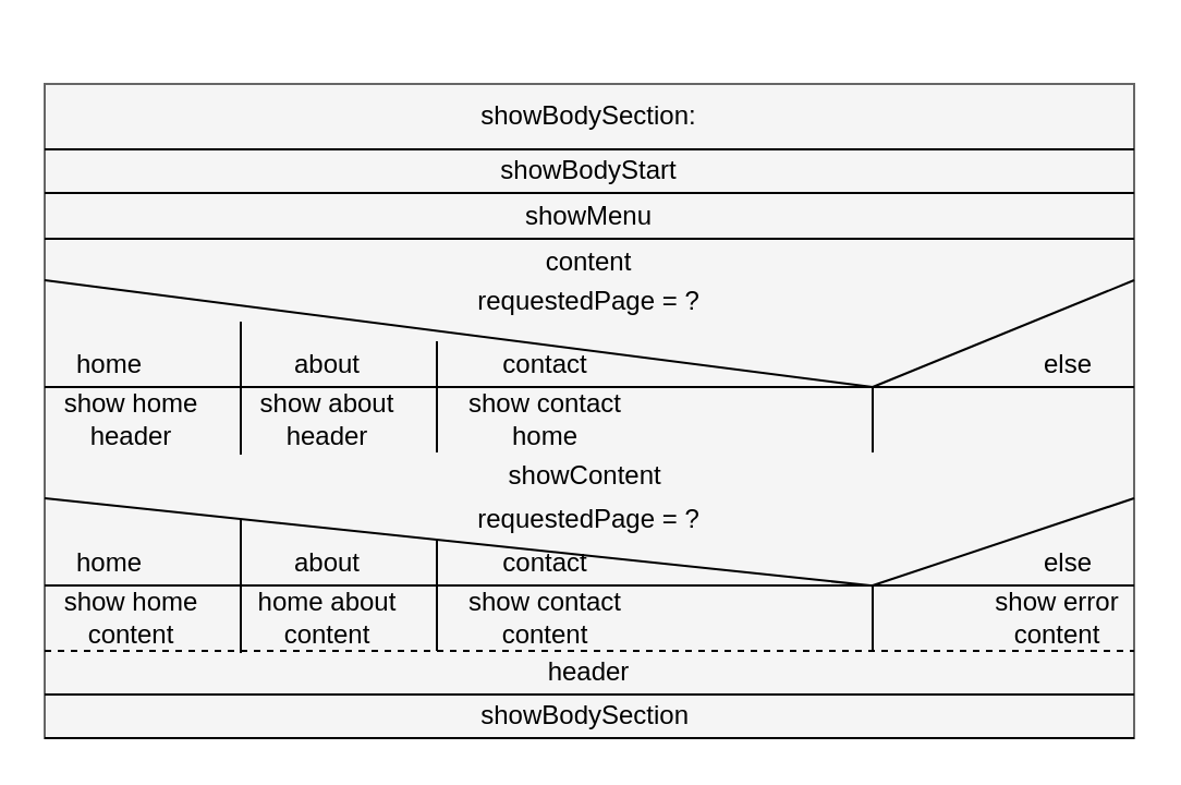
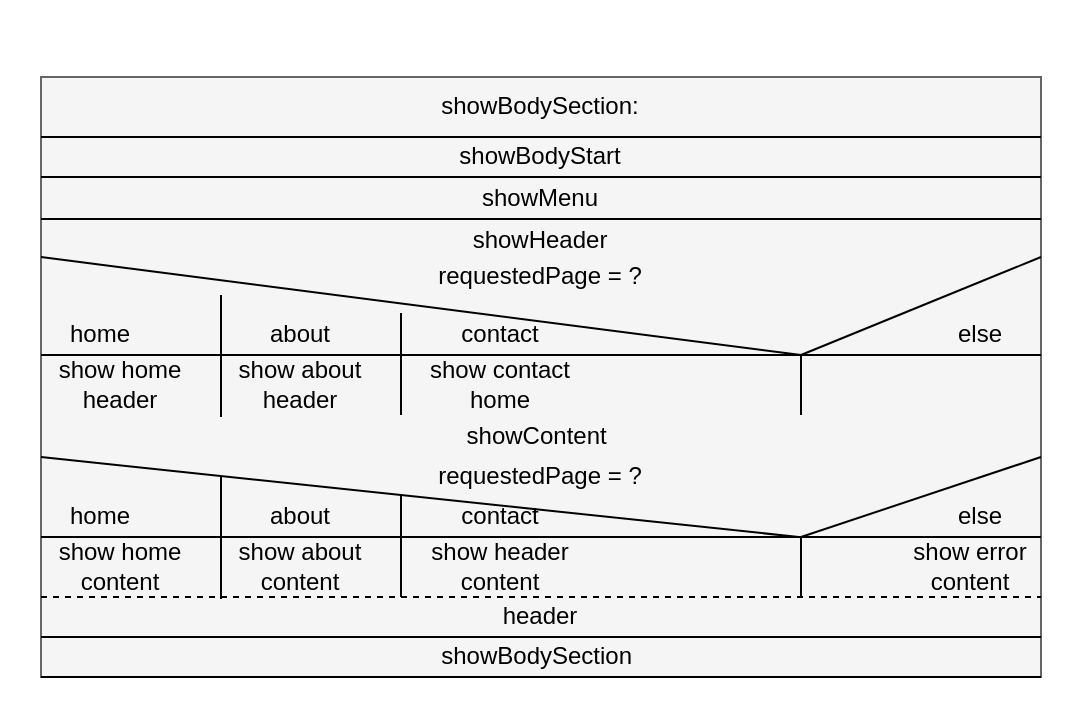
  <mxCell id="0" />
  <mxCell id="1" parent="0" />
  <mxCell id="2" style="edgeStyle=none;html=1;exitX=0;exitY=0;exitDx=0;exitDy=0;entryX=0.781;entryY=1.017;entryDx=0;entryDy=0;entryPerimeter=0;strokeColor=#000000;fontColor=#000000;endArrow=none;endFill=0;" parent="1" edge="1"><mxGeometry relative="1" as="geometry"><mxPoint x="410.5" y="20.38" as="targetPoint" /></mxGeometry></mxCell>
  <mxCell id="3" value="" style="whiteSpace=wrap;html=1;fontColor=#333333;fillColor=#f5f5f5;strokeColor=#666666;" parent="1" vertex="1"><mxGeometry x="20" y="38" width="500" height="300" as="geometry" /></mxCell>
  <mxCell id="4" value="&lt;font color=&quot;#000000&quot;&gt;showBodySection:&lt;/font&gt;" style="text;strokeColor=none;align=center;fillColor=none;html=1;verticalAlign=middle;whiteSpace=wrap;rounded=0;" parent="1" vertex="1"><mxGeometry x="20" y="38" width="500" height="30" as="geometry" /></mxCell>
  <mxCell id="5" style="edgeStyle=none;html=1;exitX=0;exitY=0;exitDx=0;exitDy=0;strokeColor=#000000;fontColor=#000000;endArrow=none;endFill=0;" parent="1" source="7" edge="1"><mxGeometry relative="1" as="geometry"><mxPoint x="400" y="177" as="targetPoint" /></mxGeometry></mxCell>
  <mxCell id="6" style="edgeStyle=none;html=1;exitX=1;exitY=0;exitDx=0;exitDy=0;strokeColor=#000000;fontColor=#000000;endArrow=none;endFill=0;" parent="1" source="7" edge="1"><mxGeometry relative="1" as="geometry"><mxPoint x="400" y="177" as="targetPoint" /></mxGeometry></mxCell>
  <mxCell id="7" value="&lt;font color=&quot;#000000&quot;&gt;requestedPage = ?&lt;/font&gt;" style="text;strokeColor=none;align=center;fillColor=none;html=1;verticalAlign=middle;whiteSpace=wrap;rounded=0;" parent="1" vertex="1"><mxGeometry x="20" y="128" width="500" height="20" as="geometry" /></mxCell>
  <mxCell id="8" value="home" style="text;strokeColor=none;align=center;fillColor=none;html=1;verticalAlign=middle;whiteSpace=wrap;rounded=0;fontColor=#000000;" parent="1" vertex="1"><mxGeometry x="20" y="157" width="60" height="20" as="geometry" /></mxCell>
  <mxCell id="9" style="edgeStyle=none;html=1;exitX=1;exitY=1;exitDx=0;exitDy=0;entryX=0;entryY=1;entryDx=0;entryDy=0;strokeColor=#000000;fontColor=#000000;endArrow=none;endFill=0;" parent="1" source="10" target="8" edge="1"><mxGeometry relative="1" as="geometry" /></mxCell>
  <mxCell id="10" value="else" style="text;strokeColor=none;align=center;fillColor=none;html=1;verticalAlign=middle;whiteSpace=wrap;rounded=0;fontColor=#000000;" parent="1" vertex="1"><mxGeometry x="460" y="157" width="60" height="20" as="geometry" /></mxCell>
  <mxCell id="11" value="contact" style="text;strokeColor=none;align=center;fillColor=none;html=1;verticalAlign=middle;whiteSpace=wrap;rounded=0;fontColor=#000000;" parent="1" vertex="1"><mxGeometry x="220" y="157" width="60" height="20" as="geometry" /></mxCell>
  <mxCell id="12" value="about" style="text;strokeColor=none;align=center;fillColor=none;html=1;verticalAlign=middle;whiteSpace=wrap;rounded=0;fontColor=#000000;" parent="1" vertex="1"><mxGeometry x="120" y="157" width="60" height="20" as="geometry" /></mxCell>
  <mxCell id="13" value="&lt;font color=&quot;#000000&quot;&gt;showBodyStart&lt;/font&gt;" style="text;strokeColor=none;align=center;fillColor=none;html=1;verticalAlign=middle;whiteSpace=wrap;rounded=0;" parent="1" vertex="1"><mxGeometry x="20" y="68" width="500" height="20" as="geometry" /></mxCell>
- <mxCell id="14" value="&lt;font color=&quot;#000000&quot;&gt;content&lt;/font&gt;" style="text;strokeColor=none;align=center;fillColor=none;html=1;verticalAlign=middle;whiteSpace=wrap;rounded=0;" parent="1" vertex="1"><mxGeometry x="20" y="110" width="500" height="20" as="geometry" /></mxCell>
+ <mxCell id="14" value="&lt;font color=&quot;#000000&quot;&gt;showHeader&lt;/font&gt;" style="text;strokeColor=none;align=center;fillColor=none;html=1;verticalAlign=middle;whiteSpace=wrap;rounded=0;" parent="1" vertex="1"><mxGeometry x="20" y="110" width="500" height="20" as="geometry" /></mxCell>
  <mxCell id="15" value="&lt;font color=&quot;#000000&quot;&gt;showMenu&lt;/font&gt;" style="text;strokeColor=none;align=center;fillColor=none;html=1;verticalAlign=middle;whiteSpace=wrap;rounded=0;" parent="1" vertex="1"><mxGeometry x="20" y="89" width="500" height="20" as="geometry" /></mxCell>
  <mxCell id="16" value="&lt;font color=&quot;#000000&quot;&gt;showContent&amp;nbsp;&lt;/font&gt;" style="text;strokeColor=none;align=center;fillColor=none;html=1;verticalAlign=middle;whiteSpace=wrap;rounded=0;" parent="1" vertex="1"><mxGeometry x="20" y="208" width="500" height="20" as="geometry" /></mxCell>
  <mxCell id="17" value="&lt;font color=&quot;#000000&quot;&gt;header&lt;br&gt;&lt;/font&gt;" style="text;strokeColor=none;align=center;fillColor=none;html=1;verticalAlign=middle;whiteSpace=wrap;rounded=0;" parent="1" vertex="1"><mxGeometry x="20" y="298" width="500" height="20" as="geometry" /></mxCell>
  <mxCell id="18" value="&lt;font color=&quot;#000000&quot;&gt;showBodySection&amp;nbsp;&lt;br&gt;&lt;/font&gt;" style="text;strokeColor=none;align=center;fillColor=none;html=1;verticalAlign=middle;whiteSpace=wrap;rounded=0;" parent="1" vertex="1"><mxGeometry x="20" y="318" width="500" height="20" as="geometry" /></mxCell>
  <mxCell id="19" style="edgeStyle=none;html=1;exitX=0;exitY=1;exitDx=0;exitDy=0;entryX=1;entryY=1;entryDx=0;entryDy=0;strokeColor=#000000;fontColor=#000000;endArrow=none;endFill=0;" parent="1" source="4" target="4" edge="1"><mxGeometry relative="1" as="geometry" /></mxCell>
  <mxCell id="20" style="edgeStyle=none;html=1;exitX=0;exitY=1;exitDx=0;exitDy=0;entryX=1;entryY=1;entryDx=0;entryDy=0;strokeColor=#000000;fontColor=#000000;endArrow=none;endFill=0;" parent="1" source="13" target="13" edge="1"><mxGeometry relative="1" as="geometry" /></mxCell>
  <mxCell id="21" value="show home header" style="text;strokeColor=none;align=center;fillColor=none;html=1;verticalAlign=middle;whiteSpace=wrap;rounded=0;fontColor=#000000;" parent="1" vertex="1"><mxGeometry x="20" y="177" width="80" height="30" as="geometry" /></mxCell>
  <mxCell id="22" value="show about header" style="text;strokeColor=none;align=center;fillColor=none;html=1;verticalAlign=middle;whiteSpace=wrap;rounded=0;fontColor=#000000;" parent="1" vertex="1"><mxGeometry x="110" y="177" width="80" height="30" as="geometry" /></mxCell>
  <mxCell id="23" value="show contact home" style="text;strokeColor=none;align=center;fillColor=none;html=1;verticalAlign=middle;whiteSpace=wrap;rounded=0;fontColor=#000000;" parent="1" vertex="1"><mxGeometry x="210" y="177" width="80" height="30" as="geometry" /></mxCell>
  <mxCell id="24" value="" style="edgeStyle=none;orthogonalLoop=1;jettySize=auto;html=1;strokeColor=#000000;fontColor=#000000;endArrow=none;endFill=0;" parent="1" edge="1"><mxGeometry width="80" relative="1" as="geometry"><mxPoint x="400" y="177" as="sourcePoint" /><mxPoint x="400" y="207" as="targetPoint" /><Array as="points" /></mxGeometry></mxCell>
  <mxCell id="25" value="" style="edgeStyle=none;orthogonalLoop=1;jettySize=auto;html=1;strokeColor=#000000;fontColor=#000000;endArrow=none;endFill=0;" parent="1" edge="1"><mxGeometry width="80" relative="1" as="geometry"><mxPoint x="200" y="156" as="sourcePoint" /><mxPoint x="200" y="207" as="targetPoint" /><Array as="points" /></mxGeometry></mxCell>
  <mxCell id="26" value="" style="edgeStyle=none;orthogonalLoop=1;jettySize=auto;html=1;strokeColor=#000000;fontColor=#000000;endArrow=none;endFill=0;" parent="1" edge="1"><mxGeometry width="80" relative="1" as="geometry"><mxPoint x="110" y="147" as="sourcePoint" /><mxPoint x="110" y="208" as="targetPoint" /><Array as="points" /></mxGeometry></mxCell>
  <mxCell id="27" style="edgeStyle=none;html=1;exitX=0;exitY=1;exitDx=0;exitDy=0;entryX=1;entryY=1;entryDx=0;entryDy=0;strokeColor=#000000;fontColor=#000000;endArrow=none;endFill=0;" parent="1" source="15" target="15" edge="1"><mxGeometry relative="1" as="geometry" /></mxCell>
  <mxCell id="28" style="edgeStyle=none;html=1;exitX=0;exitY=0;exitDx=0;exitDy=0;entryX=0.76;entryY=0.364;entryDx=0;entryDy=0;entryPerimeter=0;strokeColor=#000000;fontColor=#000000;endArrow=none;endFill=0;" parent="1" source="30" edge="1"><mxGeometry relative="1" as="geometry"><mxPoint x="400" y="268.12" as="targetPoint" /></mxGeometry></mxCell>
  <mxCell id="29" style="edgeStyle=none;html=1;exitX=1;exitY=0;exitDx=0;exitDy=0;strokeColor=#000000;fontColor=#000000;endArrow=none;endFill=0;" parent="1" source="30" edge="1"><mxGeometry relative="1" as="geometry"><mxPoint x="400" y="268" as="targetPoint" /></mxGeometry></mxCell>
  <mxCell id="30" value="&lt;font color=&quot;#000000&quot;&gt;requestedPage = ?&lt;/font&gt;" style="text;strokeColor=none;align=center;fillColor=none;html=1;verticalAlign=middle;whiteSpace=wrap;rounded=0;" parent="1" vertex="1"><mxGeometry x="20" y="228" width="500" height="20" as="geometry" /></mxCell>
  <mxCell id="31" value="home" style="text;strokeColor=none;align=center;fillColor=none;html=1;verticalAlign=middle;whiteSpace=wrap;rounded=0;fontColor=#000000;" parent="1" vertex="1"><mxGeometry x="20" y="248" width="60" height="20" as="geometry" /></mxCell>
  <mxCell id="32" style="edgeStyle=none;html=1;exitX=1;exitY=1;exitDx=0;exitDy=0;entryX=0;entryY=1;entryDx=0;entryDy=0;strokeColor=#000000;fontColor=#000000;endArrow=none;endFill=0;" parent="1" source="33" target="31" edge="1"><mxGeometry relative="1" as="geometry" /></mxCell>
  <mxCell id="33" value="else" style="text;strokeColor=none;align=center;fillColor=none;html=1;verticalAlign=middle;whiteSpace=wrap;rounded=0;fontColor=#000000;" parent="1" vertex="1"><mxGeometry x="460" y="248" width="60" height="20" as="geometry" /></mxCell>
  <mxCell id="34" value="contact" style="text;strokeColor=none;align=center;fillColor=none;html=1;verticalAlign=middle;whiteSpace=wrap;rounded=0;fontColor=#000000;" parent="1" vertex="1"><mxGeometry x="220" y="248" width="60" height="20" as="geometry" /></mxCell>
  <mxCell id="35" value="about" style="text;strokeColor=none;align=center;fillColor=none;html=1;verticalAlign=middle;whiteSpace=wrap;rounded=0;fontColor=#000000;" parent="1" vertex="1"><mxGeometry x="120" y="248" width="60" height="20" as="geometry" /></mxCell>
  <mxCell id="36" style="edgeStyle=none;html=1;exitX=0;exitY=1;exitDx=0;exitDy=0;entryX=1;entryY=1;entryDx=0;entryDy=0;strokeColor=#000000;fontColor=#000000;endArrow=none;endFill=0;dashed=1;" parent="1" source="37" target="40" edge="1"><mxGeometry relative="1" as="geometry" /></mxCell>
  <mxCell id="37" value="show home content" style="text;strokeColor=none;align=center;fillColor=none;html=1;verticalAlign=middle;whiteSpace=wrap;rounded=0;fontColor=#000000;" parent="1" vertex="1"><mxGeometry x="20" y="268" width="80" height="30" as="geometry" /></mxCell>
- <mxCell id="38" value="home about content" style="text;strokeColor=none;align=center;fillColor=none;html=1;verticalAlign=middle;whiteSpace=wrap;rounded=0;fontColor=#000000;" parent="1" vertex="1"><mxGeometry x="110" y="268" width="80" height="30" as="geometry" /></mxCell>
- <mxCell id="39" value="show contact content" style="text;strokeColor=none;align=center;fillColor=none;html=1;verticalAlign=middle;whiteSpace=wrap;rounded=0;fontColor=#000000;" parent="1" vertex="1"><mxGeometry x="210" y="268" width="80" height="30" as="geometry" /></mxCell>
+ <mxCell id="38" value="show about content" style="text;strokeColor=none;align=center;fillColor=none;html=1;verticalAlign=middle;whiteSpace=wrap;rounded=0;fontColor=#000000;" parent="1" vertex="1"><mxGeometry x="110" y="268" width="80" height="30" as="geometry" /></mxCell>
+ <mxCell id="39" value="show header content" style="text;strokeColor=none;align=center;fillColor=none;html=1;verticalAlign=middle;whiteSpace=wrap;rounded=0;fontColor=#000000;" parent="1" vertex="1"><mxGeometry x="210" y="268" width="80" height="30" as="geometry" /></mxCell>
  <mxCell id="40" value="show error content" style="text;strokeColor=none;align=center;fillColor=none;html=1;verticalAlign=middle;whiteSpace=wrap;rounded=0;fontColor=#000000;" parent="1" vertex="1"><mxGeometry x="450" y="268" width="70" height="30" as="geometry" /></mxCell>
  <mxCell id="41" value="" style="edgeStyle=none;orthogonalLoop=1;jettySize=auto;html=1;strokeColor=#000000;fontColor=#000000;endArrow=none;endFill=0;" parent="1" edge="1"><mxGeometry width="80" relative="1" as="geometry"><mxPoint x="400" y="268" as="sourcePoint" /><mxPoint x="400" y="298" as="targetPoint" /><Array as="points" /></mxGeometry></mxCell>
  <mxCell id="42" value="" style="edgeStyle=none;orthogonalLoop=1;jettySize=auto;html=1;strokeColor=#000000;fontColor=#000000;endArrow=none;endFill=0;" parent="1" edge="1"><mxGeometry width="80" relative="1" as="geometry"><mxPoint x="200" y="247" as="sourcePoint" /><mxPoint x="200" y="298" as="targetPoint" /><Array as="points" /></mxGeometry></mxCell>
  <mxCell id="43" value="" style="edgeStyle=none;orthogonalLoop=1;jettySize=auto;html=1;strokeColor=#000000;fontColor=#000000;endArrow=none;endFill=0;" parent="1" edge="1"><mxGeometry width="80" relative="1" as="geometry"><mxPoint x="110" y="238" as="sourcePoint" /><mxPoint x="110" y="299" as="targetPoint" /><Array as="points" /></mxGeometry></mxCell>
  <mxCell id="44" style="edgeStyle=none;html=1;exitX=0;exitY=1;exitDx=0;exitDy=0;entryX=1;entryY=1;entryDx=0;entryDy=0;strokeColor=#000000;fontColor=#000000;endArrow=none;endFill=0;" parent="1" source="17" target="17" edge="1"><mxGeometry relative="1" as="geometry" /></mxCell>
  <mxCell id="45" style="edgeStyle=none;html=1;exitX=0;exitY=1;exitDx=0;exitDy=0;entryX=1;entryY=1;entryDx=0;entryDy=0;strokeColor=#000000;fontColor=#000000;endArrow=none;endFill=0;" parent="1" source="18" target="18" edge="1"><mxGeometry relative="1" as="geometry" /></mxCell>
